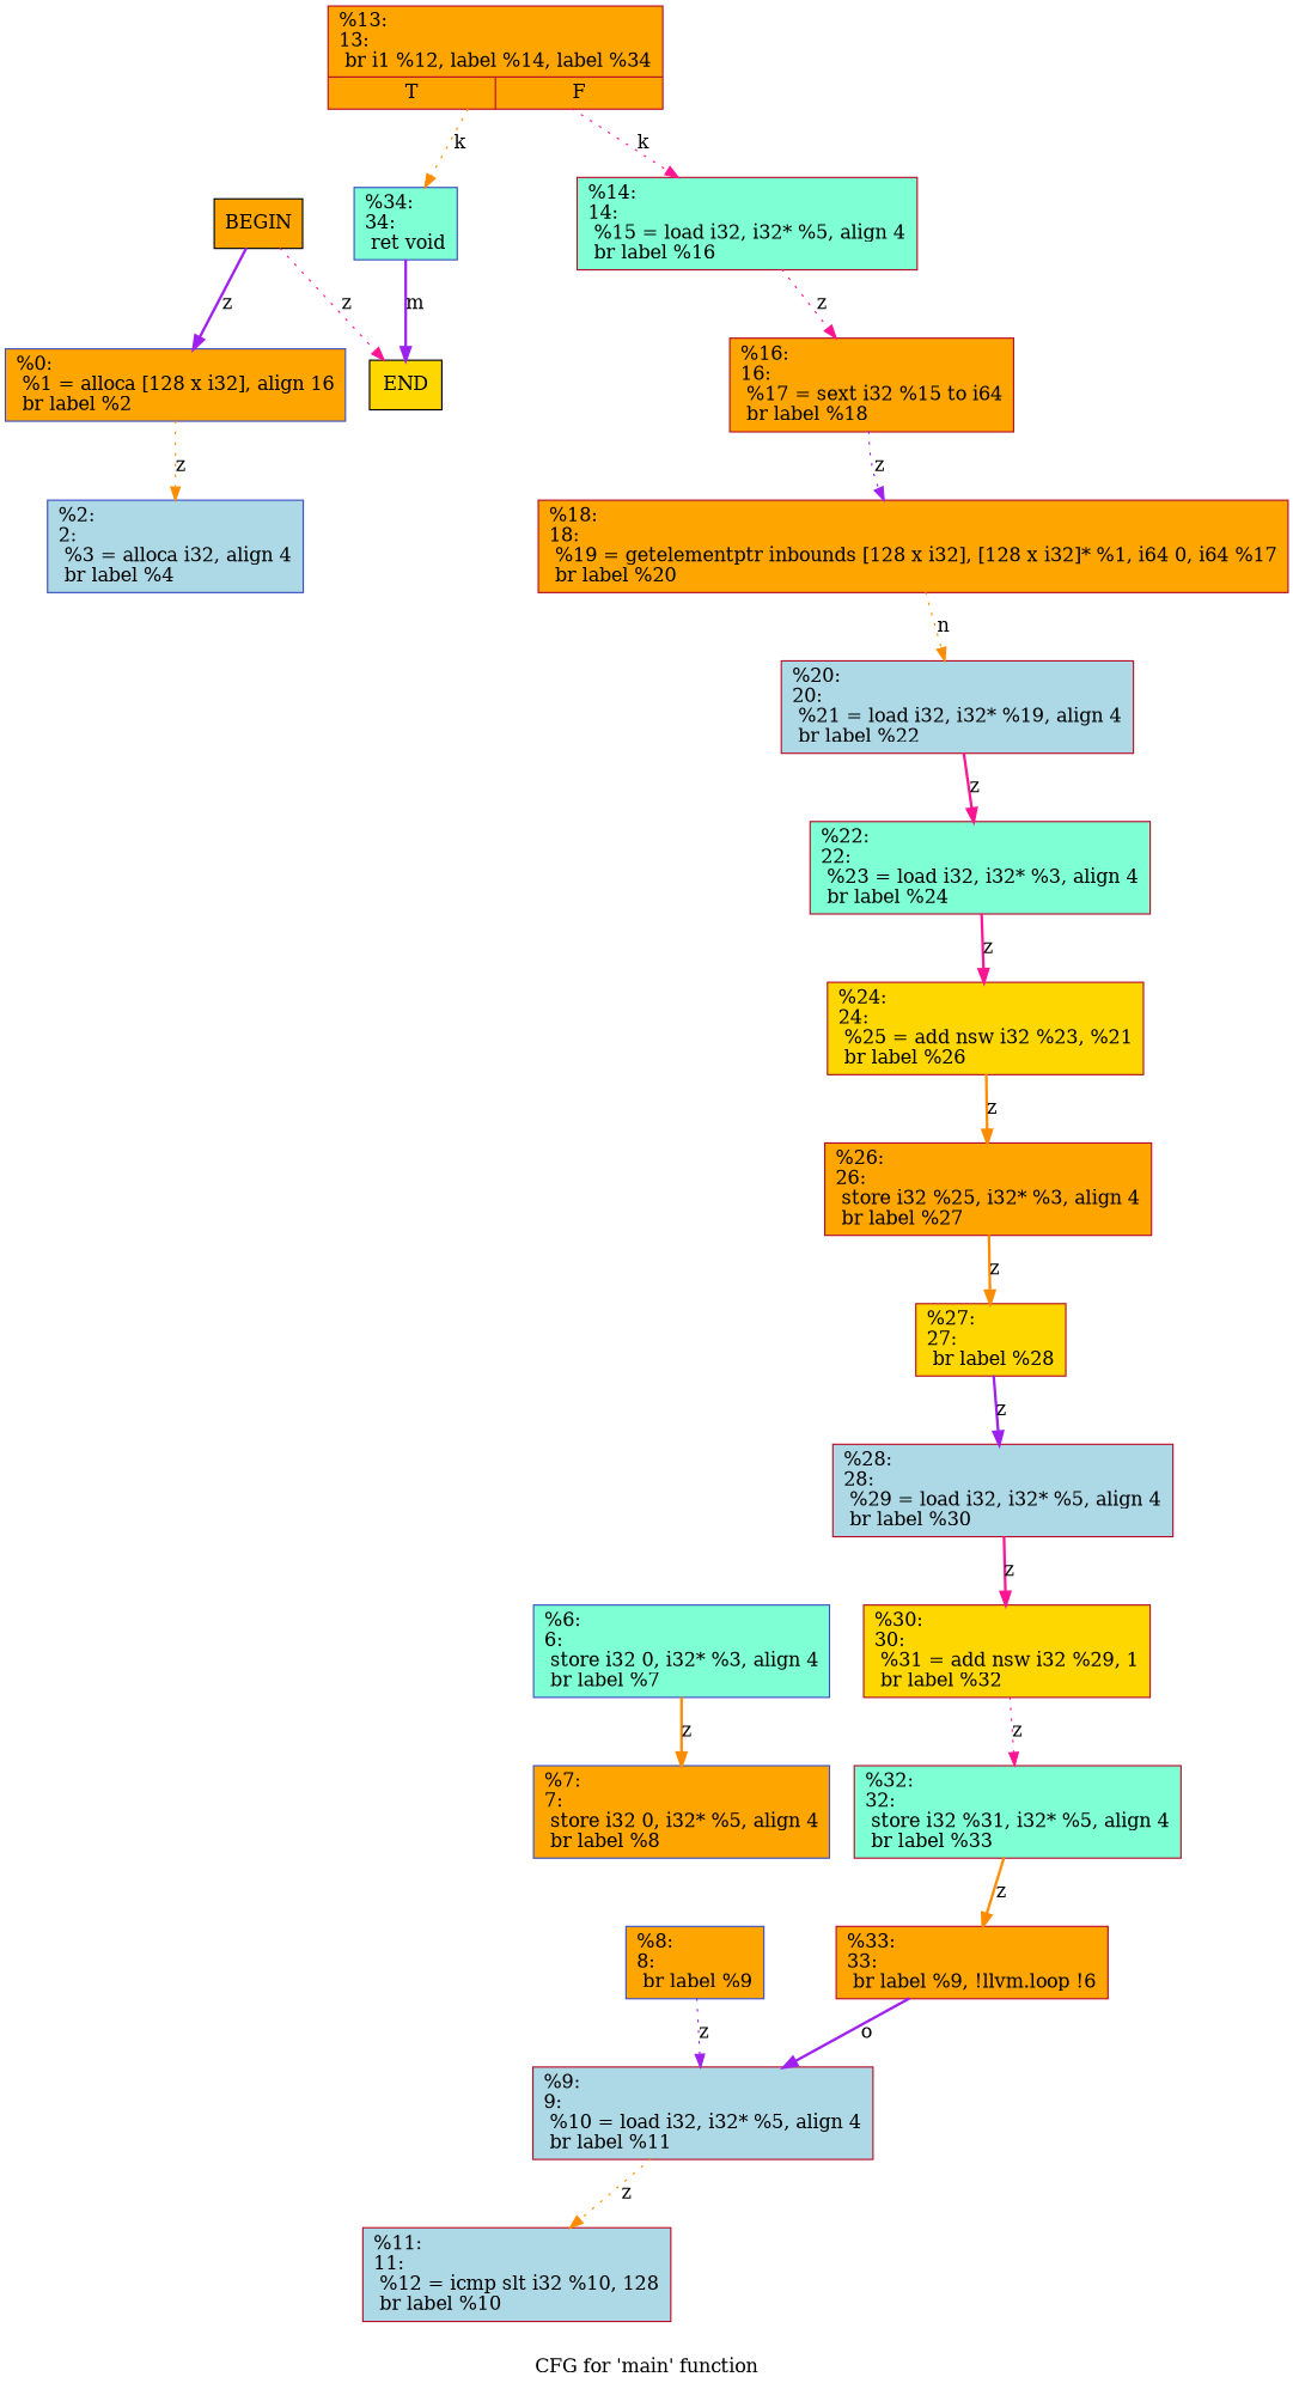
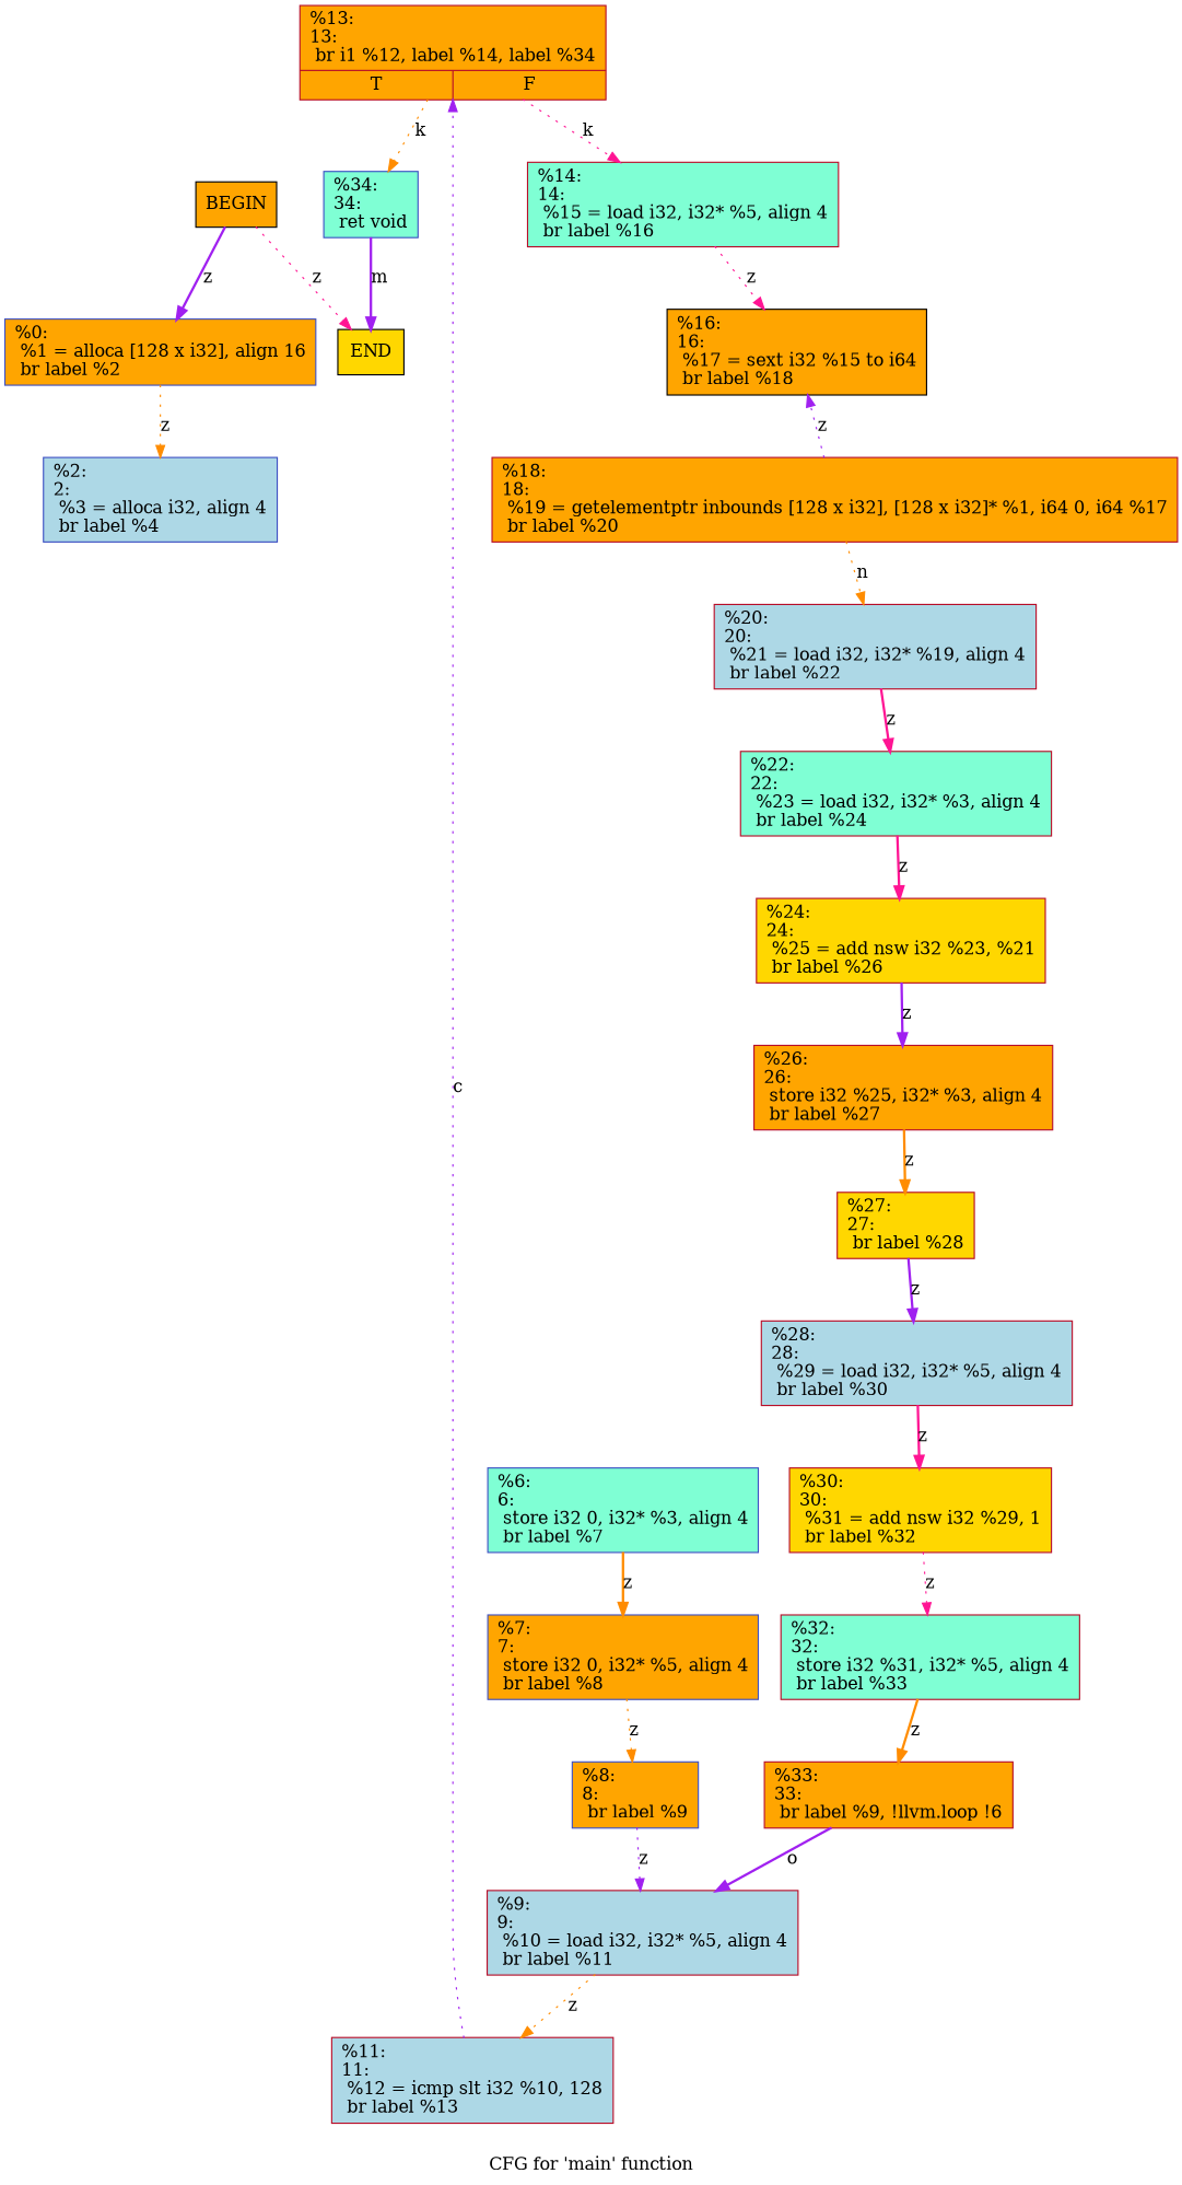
  digraph {
    label="CFG for 'main' function"
    node [fillcolor=orange shape=record style=filled color="#b70d28ff"]
    edge [color=purple style=dotted]
    n1 [label=BEGIN color=""]
    n2 [color="#3d50c3ff" label="{%0:\l  %1 = alloca [128 x i32], align 16\l  br label %2\l}"]
    n3 [fillcolor=gold label=END color=""]
    n4 [color="#3d50c3ff" fillcolor=lightblue label="{%2:\l2:                                                \l  %3 = alloca i32, align 4\l  br label %4\l}"]
    n5 [color="#3d50c3ff" fillcolor=aquamarine label="{%6:\l6:                                                \l  store i32 0, i32* %3, align 4\l  br label %7\l}"]
    n6 [color="#3d50c3ff" label="{%7:\l7:                                                \l  store i32 0, i32* %5, align 4\l  br label %8\l}"]
    n7 [color="#3d50c3ff" label="{%8:\l8:                                                \l  br label %9\l}"]
    n8 [fillcolor=lightblue label="{%9:\l9:                                                \l  %10 = load i32, i32* %5, align 4\l  br label %11\l}"]
-   n9 [fillcolor=lightblue label="{%11:\l11:                                               \l  %12 = icmp slt i32 %10, 128\l  br label %10\l}"]
+   n9 [fillcolor=lightblue label="{%11:\l11:                                               \l  %12 = icmp slt i32 %10, 128\l  br label %13\l}"]
    n10 [label="{%13:\l13:                                               \l  br i1 %12, label %14, label %34\l|{<s0>T|<s1>F}}"]
    n11 [fillcolor=aquamarine label="{%14:\l14:                                               \l  %15 = load i32, i32* %5, align 4\l  br label %16\l}"]
    n12 [color="#3d50c3ff" fillcolor=aquamarine label="{%34:\l34:                                               \l  ret void\l}"]
-   n13 [label="{%16:\l16:                                               \l  %17 = sext i32 %15 to i64\l  br label %18\l}"]
+   n13 [color=black label="{%16:\l16:                                               \l  %17 = sext i32 %15 to i64\l  br label %18\l}"]
    n14 [label="{%18:\l18:                                               \l  %19 = getelementptr inbounds [128 x i32], [128 x i32]* %1, i64 0, i64 %17\l  br label %20\l}"]
    n15 [fillcolor=lightblue label="{%20:\l20:                                               \l  %21 = load i32, i32* %19, align 4\l  br label %22\l}"]
    n16 [fillcolor=aquamarine label="{%22:\l22:                                               \l  %23 = load i32, i32* %3, align 4\l  br label %24\l}"]
    n17 [fillcolor=gold label="{%24:\l24:                                               \l  %25 = add nsw i32 %23, %21\l  br label %26\l}"]
    n18 [label="{%26:\l26:                                               \l  store i32 %25, i32* %3, align 4\l  br label %27\l}"]
    n19 [fillcolor=gold label="{%27:\l27:                                               \l  br label %28\l}"]
    n20 [fillcolor=lightblue label="{%28:\l28:                                               \l  %29 = load i32, i32* %5, align 4\l  br label %30\l}"]
    n21 [fillcolor=gold label="{%30:\l30:                                               \l  %31 = add nsw i32 %29, 1\l  br label %32\l}"]
    n22 [fillcolor=aquamarine label="{%32:\l32:                                               \l  store i32 %31, i32* %5, align 4\l  br label %33\l}"]
    n23 [label="{%33:\l33:                                               \l  br label %9, !llvm.loop !6\l}"]
    n1 -> n2 [label=z style=bold]
    n1 -> n3 [color=deeppink label=z]
    n2 -> n4 [color=darkorange label=z]
    n5 -> n6 [color=darkorange label=z style=bold]
+   n6 -> n7 [color=darkorange label=z]
    n7 -> n8 [label=z]
    n8 -> n9 [color=darkorange label=z]
+   n9 -> n10 [label=c]
    n10 -> n11 [color=deeppink label=k]
    n10 -> n12 [color=darkorange label=k]
    n11 -> n13 [color=deeppink label=z]
    n12 -> n3 [label=m style=bold]
-   n13 -> n14 [label=z]
+   n14 -> n13 [label=z]
    n14 -> n15 [color=darkorange label=n]
    n15 -> n16 [color=deeppink label=z style=bold]
    n16 -> n17 [color=deeppink label=z style=bold]
-   n17 -> n18 [color=darkorange label=z style=bold]
+   n17 -> n18 [label=z style=bold]
    n18 -> n19 [color=darkorange label=z style=bold]
    n19 -> n20 [label=z style=bold]
    n20 -> n21 [color=deeppink label=z style=bold]
    n21 -> n22 [color=deeppink label=z]
    n22 -> n23 [color=darkorange label=z style=bold]
    n23 -> n8 [label=o style=bold]
  }
